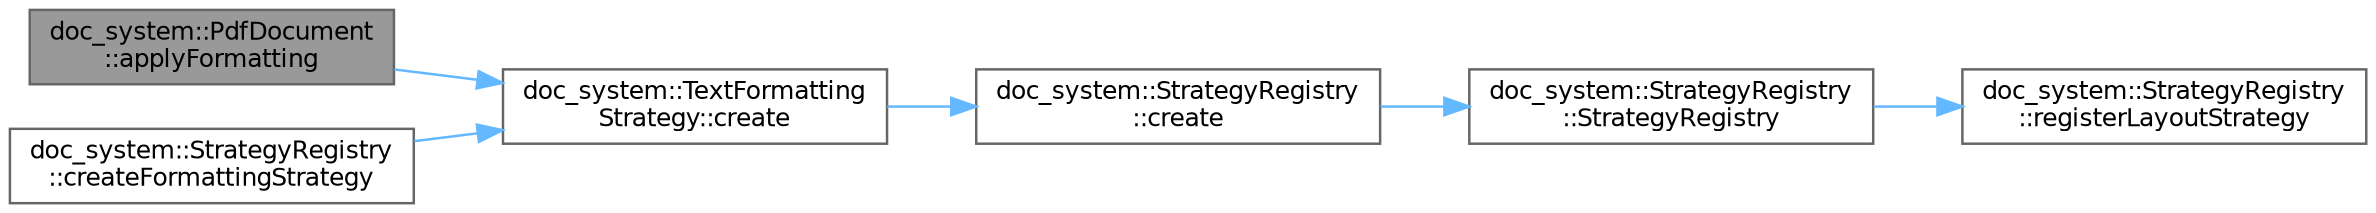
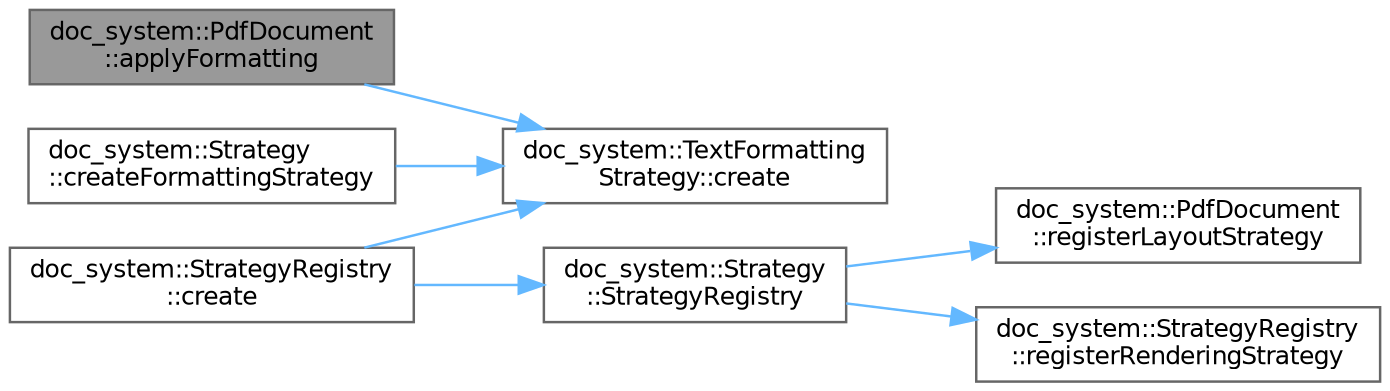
  digraph {
    rankdir=LR
    node [color=grey40 fillcolor=white fontname=Helvetica fontsize=10 shape=box style=filled]
    edge [color=steelblue1 fontname=Helvetica fontsize=10 labelfontname=Helvetica labelfontsize=10 style=solid]
    n1 [color=gray40 fillcolor=grey60 fontcolor=black height=0.2 label="doc_system::PdfDocument\l::applyFormatting" width=0.4]
    n2 [height=0.2 label="doc_system::TextFormatting\lStrategy::create" width=0.4]
    n3 [height=0.2 label="doc_system::StrategyRegistry\l::create" width=0.4]
-   n4 [height=0.2 label="doc_system::StrategyRegistry\l::createFormattingStrategy" width=0.4]
-   n5 [height=0.2 label="doc_system::StrategyRegistry\l::StrategyRegistry" width=0.4]
-   n6 [height=0.2 label="doc_system::StrategyRegistry\l::registerLayoutStrategy" width=0.4]
+   n4 [height=0.2 label="doc_system::Strategy\l::createFormattingStrategy" width=0.4]
+   n5 [height=0.2 label="doc_system::Strategy\l::StrategyRegistry" width=0.4]
+   n6 [height=0.2 label="doc_system::PdfDocument\l::registerLayoutStrategy" width=0.4]
+   n7 [height=0.2 label="doc_system::StrategyRegistry\l::registerRenderingStrategy" width=0.4]
    n1 -> n2
-   n2 -> n3
+   n3 -> n2
    n3 -> n5
    n4 -> n2
    n5 -> n6
+   n5 -> n7
  }
